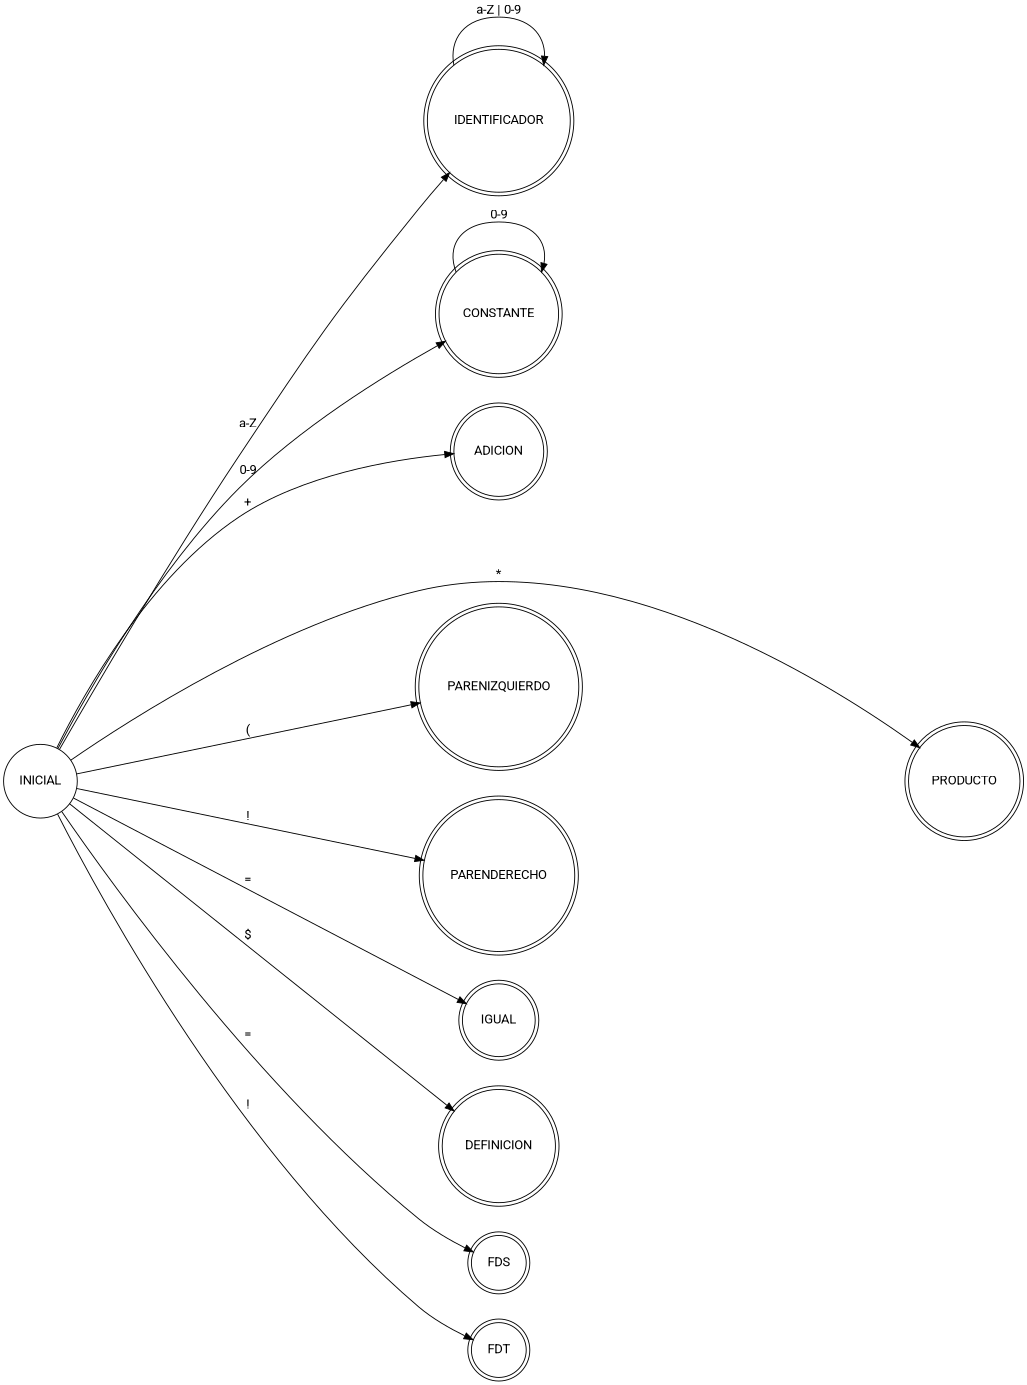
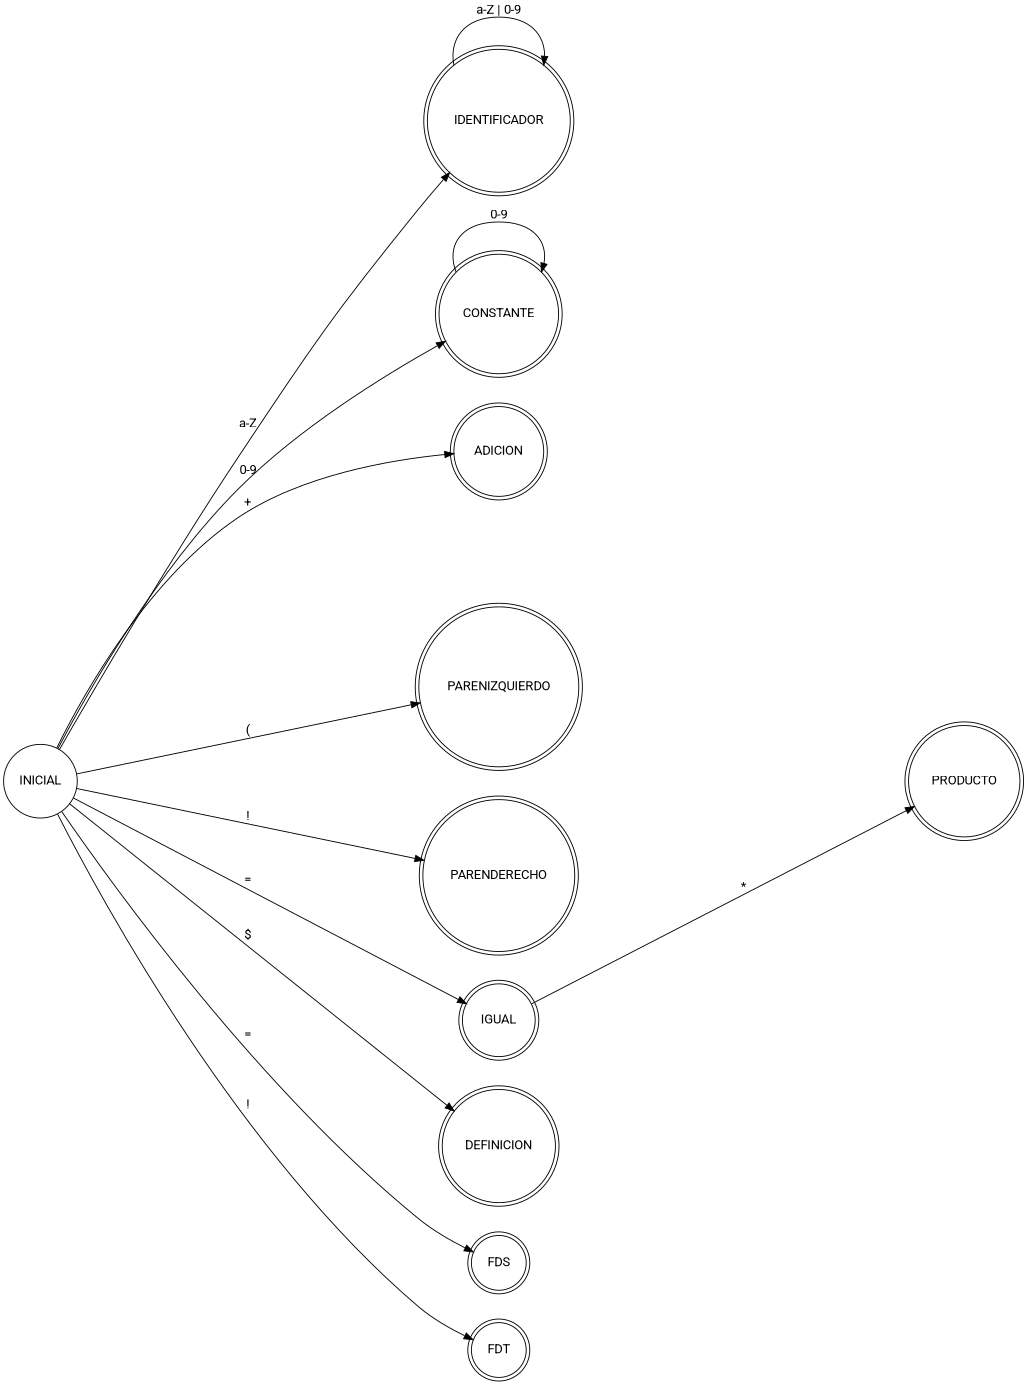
  digraph {
    fontname=Roboto
    nodesep=0.5
    rankdir=LR
    ranksep=5
    node [fontname=Roboto shape=doublecircle]
    edge [fontname=Roboto]
    INICIAL [shape=circle]
    IDENTIFICADOR
    CONSTANTE
    ADICION
    PRODUCTO
    PARENIZQUIERDO
    PARENDERECHO
    IGUAL
    DEFINICION
    FDS
    FDT
    INICIAL -> IDENTIFICADOR [label="a-Z"]
    INICIAL -> CONSTANTE [label="0-9"]
    INICIAL -> ADICION [label="+"]
-   INICIAL -> PRODUCTO [label="*"]
+   IGUAL -> PRODUCTO [label="*"]
    INICIAL -> PARENIZQUIERDO [label="("]
    INICIAL -> PARENDERECHO [label="!"]
    INICIAL -> IGUAL [label="="]
    INICIAL -> DEFINICION [label="$"]
    INICIAL -> FDS [label="="]
    INICIAL -> FDT [label="!"]
    IDENTIFICADOR -> IDENTIFICADOR [label="a-Z | 0-9"]
    CONSTANTE -> CONSTANTE [label="0-9"]
  }
